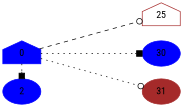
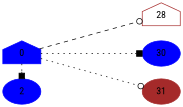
  digraph {
    ranksep=2.0
    rankdir=LR
    fontname="Roboto Condensed"
    node [color=blue shape=ellipse style=filled fontname="Roboto Condensed"]
    edge [style=dotted arrowhead=box fontname="Roboto Condensed"]
    0 [shape=house]
    2
-   28 [color=brown shape=house label=25 style=""]
+   28 [color=brown shape=house style=""]
    30
    31 [color=brown]
    subgraph sub_1 {
      rank=same
      0
      2
    }
    subgraph sub_2 {
      rank=same
      28
    }
    subgraph sub_3 {
      rank=same
      30
      31
    }
    0 -> 2
    0 -> 28 [style=dashed arrowhead=odot]
    0 -> 30
    0 -> 31 [arrowhead=odot]
  }
